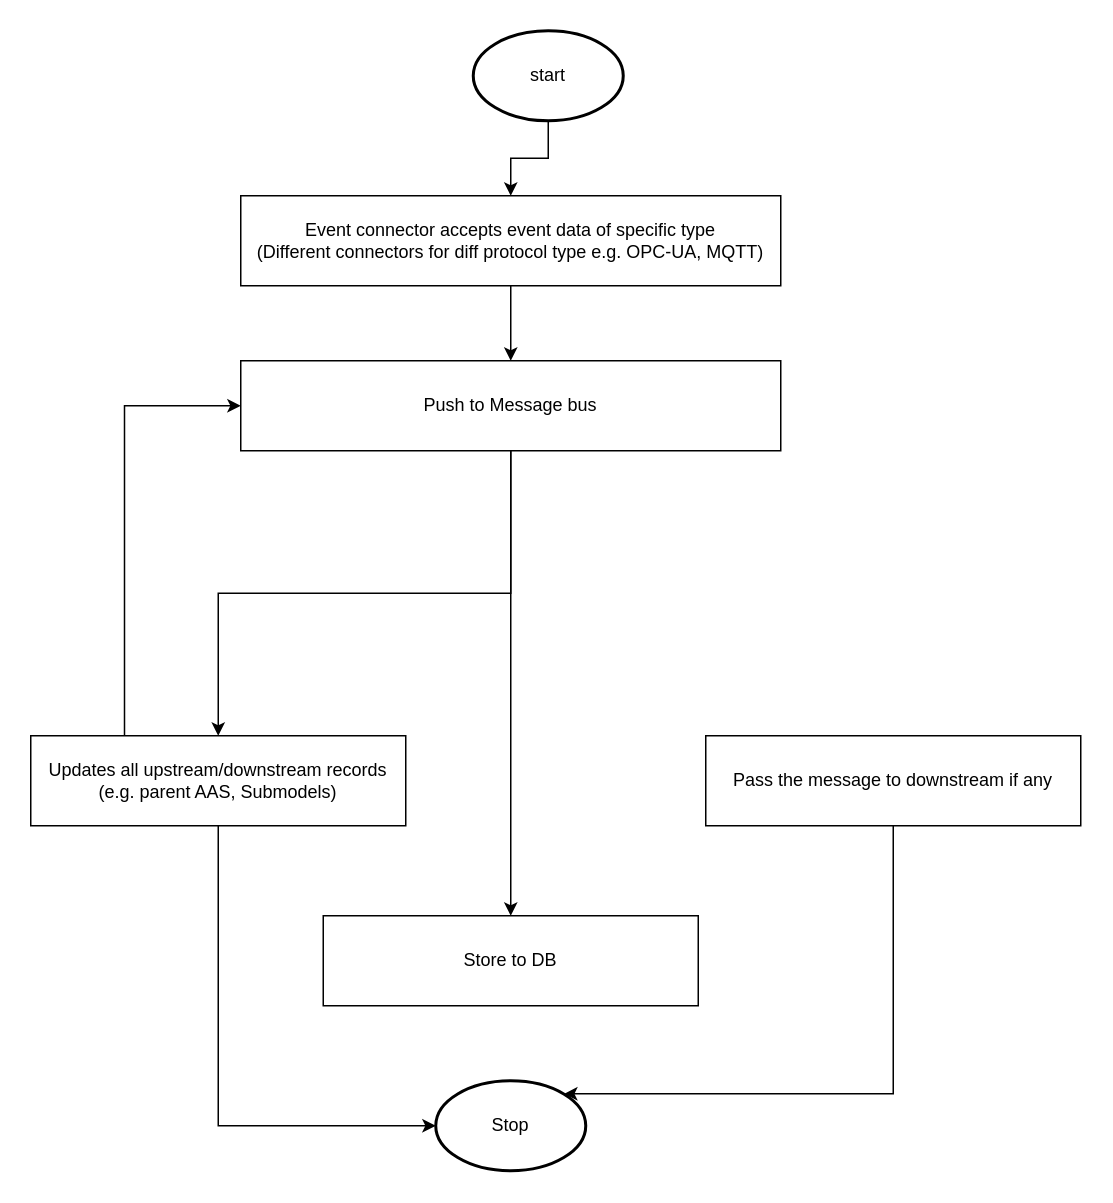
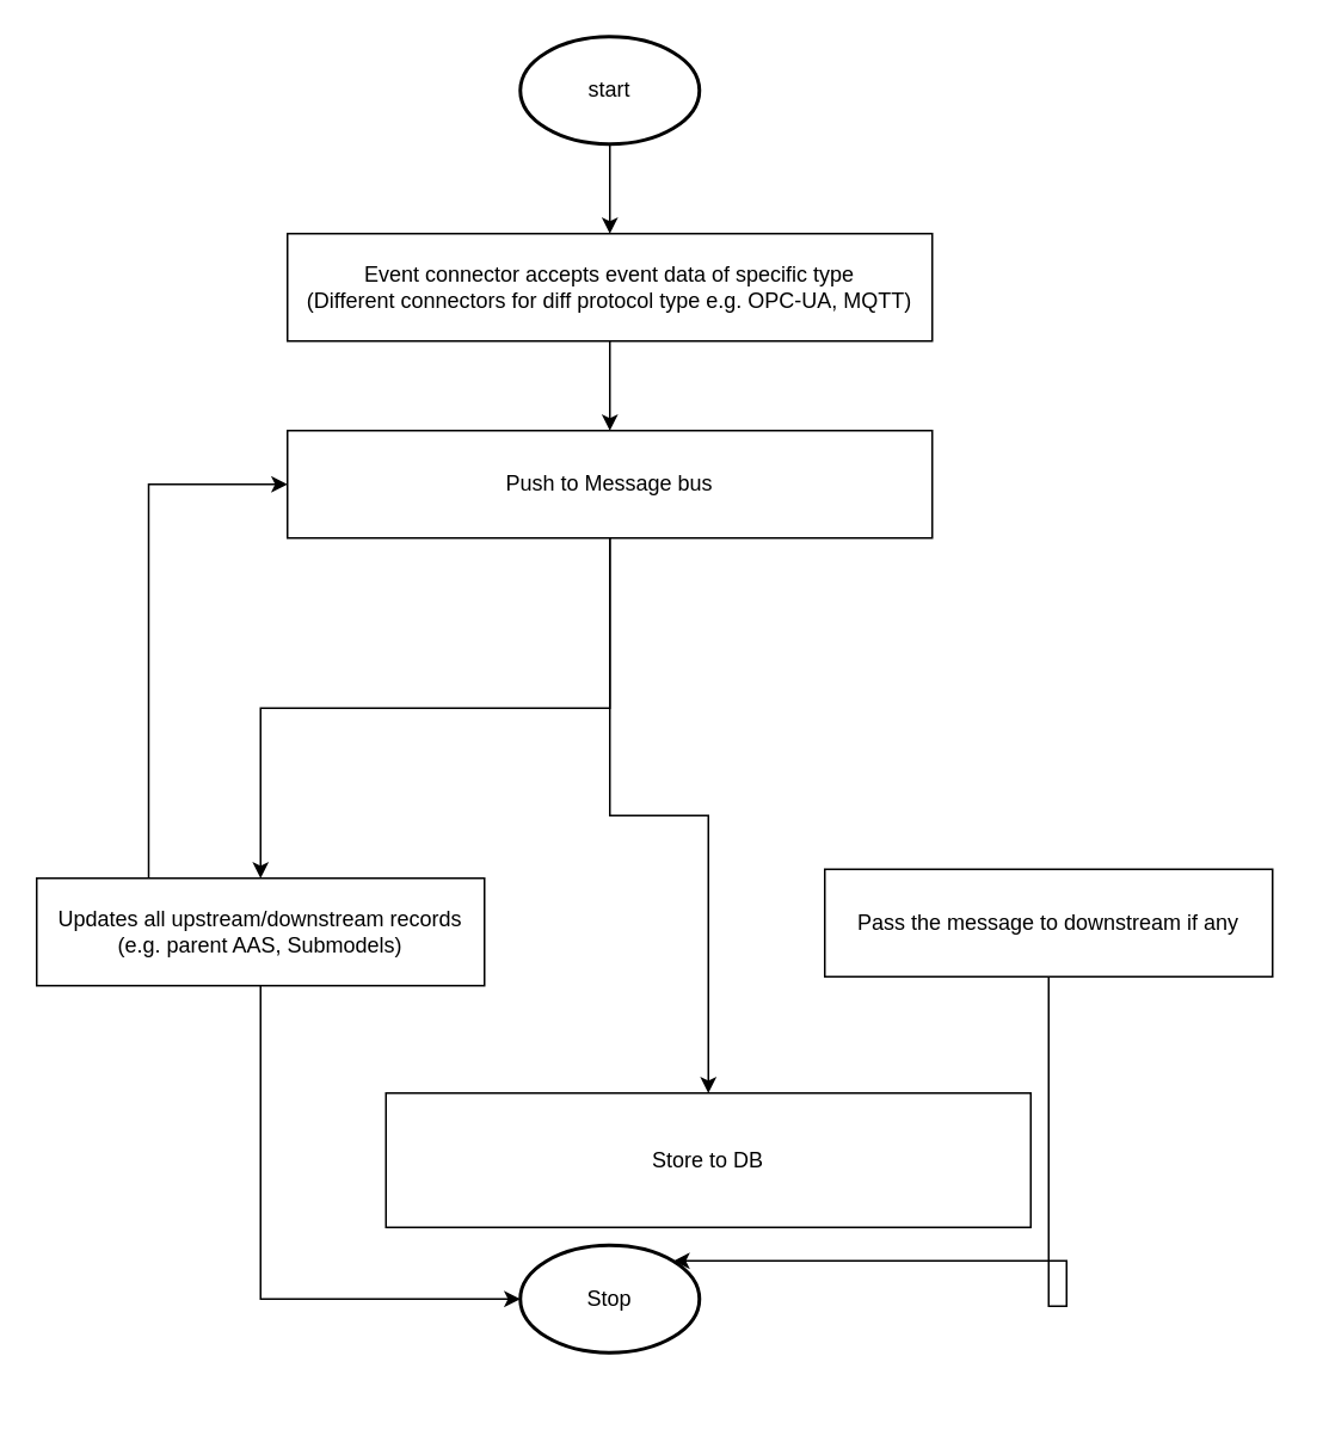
  <mxCell id="0" />
  <mxCell id="1" parent="0" />
  <mxCell id="2" style="edgeStyle=orthogonalEdgeStyle;rounded=0;orthogonalLoop=1;jettySize=auto;html=1;exitX=0.5;exitY=1;exitDx=0;exitDy=0;exitPerimeter=0;entryX=0.5;entryY=0;entryDx=0;entryDy=0;" edge="1" parent="1" source="3" target="5"><mxGeometry relative="1" as="geometry" /></mxCell>
- <mxCell id="3" value="start" style="strokeWidth=2;html=1;shape=mxgraph.flowchart.start_1;whiteSpace=wrap;" vertex="1" parent="1"><mxGeometry x="315" y="20" width="100" height="60" as="geometry" /></mxCell>
+ <mxCell id="3" value="start" style="strokeWidth=2;html=1;shape=mxgraph.flowchart.start_1;whiteSpace=wrap;" vertex="1" parent="1"><mxGeometry x="290" y="20" width="100" height="60" as="geometry" /></mxCell>
  <mxCell id="4" style="edgeStyle=orthogonalEdgeStyle;rounded=0;orthogonalLoop=1;jettySize=auto;html=1;exitX=0.5;exitY=1;exitDx=0;exitDy=0;entryX=0.5;entryY=0;entryDx=0;entryDy=0;" edge="1" parent="1" source="5" target="8"><mxGeometry relative="1" as="geometry" /></mxCell>
  <mxCell id="5" value="Event connector accepts event data of specific type&lt;br&gt;(Different connectors for diff protocol type e.g. OPC-UA, MQTT)" style="rounded=0;whiteSpace=wrap;html=1;" vertex="1" parent="1"><mxGeometry x="160" y="130" width="360" height="60" as="geometry" /></mxCell>
  <mxCell id="6" style="edgeStyle=orthogonalEdgeStyle;rounded=0;orthogonalLoop=1;jettySize=auto;html=1;exitX=0.5;exitY=1;exitDx=0;exitDy=0;" edge="1" parent="1" source="8" target="9"><mxGeometry relative="1" as="geometry" /></mxCell>
  <mxCell id="7" style="edgeStyle=orthogonalEdgeStyle;rounded=0;orthogonalLoop=1;jettySize=auto;html=1;exitX=0.5;exitY=1;exitDx=0;exitDy=0;" edge="1" parent="1" source="8" target="12"><mxGeometry relative="1" as="geometry" /></mxCell>
  <mxCell id="8" value="Push to Message bus" style="rounded=0;whiteSpace=wrap;html=1;" vertex="1" parent="1"><mxGeometry x="160" y="240" width="360" height="60" as="geometry" /></mxCell>
- <mxCell id="9" value="Store to DB" style="rounded=0;whiteSpace=wrap;html=1;" vertex="1" parent="1"><mxGeometry x="215" y="610" width="250" height="60" as="geometry" /></mxCell>
+ <mxCell id="9" value="Store to DB" style="rounded=0;whiteSpace=wrap;html=1;" vertex="1" parent="1"><mxGeometry x="215" y="610" width="360" height="75" as="geometry" /></mxCell>
  <mxCell id="10" style="edgeStyle=orthogonalEdgeStyle;rounded=0;orthogonalLoop=1;jettySize=auto;html=1;exitX=0.25;exitY=0;exitDx=0;exitDy=0;entryX=0;entryY=0.5;entryDx=0;entryDy=0;" edge="1" parent="1" source="12" target="8"><mxGeometry relative="1" as="geometry" /></mxCell>
  <mxCell id="11" style="edgeStyle=orthogonalEdgeStyle;rounded=0;orthogonalLoop=1;jettySize=auto;html=1;exitX=0.5;exitY=1;exitDx=0;exitDy=0;entryX=0;entryY=0.5;entryDx=0;entryDy=0;entryPerimeter=0;" edge="1" parent="1" source="12" target="15"><mxGeometry relative="1" as="geometry" /></mxCell>
  <mxCell id="12" value="Updates all upstream/downstream records&lt;br&gt;(e.g. parent AAS, Submodels)" style="rounded=0;whiteSpace=wrap;html=1;" vertex="1" parent="1"><mxGeometry x="20" y="490" width="250" height="60" as="geometry" /></mxCell>
  <mxCell id="13" style="edgeStyle=orthogonalEdgeStyle;rounded=0;orthogonalLoop=1;jettySize=auto;html=1;exitX=0.5;exitY=1;exitDx=0;exitDy=0;entryX=0.855;entryY=0.145;entryDx=0;entryDy=0;entryPerimeter=0;" edge="1" parent="1" source="14" target="15"><mxGeometry relative="1" as="geometry"><Array as="points"><mxPoint x="595" y="729" /></Array></mxGeometry></mxCell>
- <mxCell id="14" value="Pass the message to downstream if any" style="rounded=0;whiteSpace=wrap;html=1;" vertex="1" parent="1"><mxGeometry x="470" y="490" width="250" height="60" as="geometry" /></mxCell>
- <mxCell id="15" value="Stop" style="strokeWidth=2;html=1;shape=mxgraph.flowchart.start_1;whiteSpace=wrap;" vertex="1" parent="1"><mxGeometry x="290" y="720" width="100" height="60" as="geometry" /></mxCell>
+ <mxCell id="14" value="Pass the message to downstream if any" style="rounded=0;whiteSpace=wrap;html=1;" vertex="1" parent="1"><mxGeometry x="460" y="485" width="250" height="60" as="geometry" /></mxCell>
+ <mxCell id="15" value="Stop" style="strokeWidth=2;html=1;shape=mxgraph.flowchart.start_1;whiteSpace=wrap;" vertex="1" parent="1"><mxGeometry x="290" y="695" width="100" height="60" as="geometry" /></mxCell>
